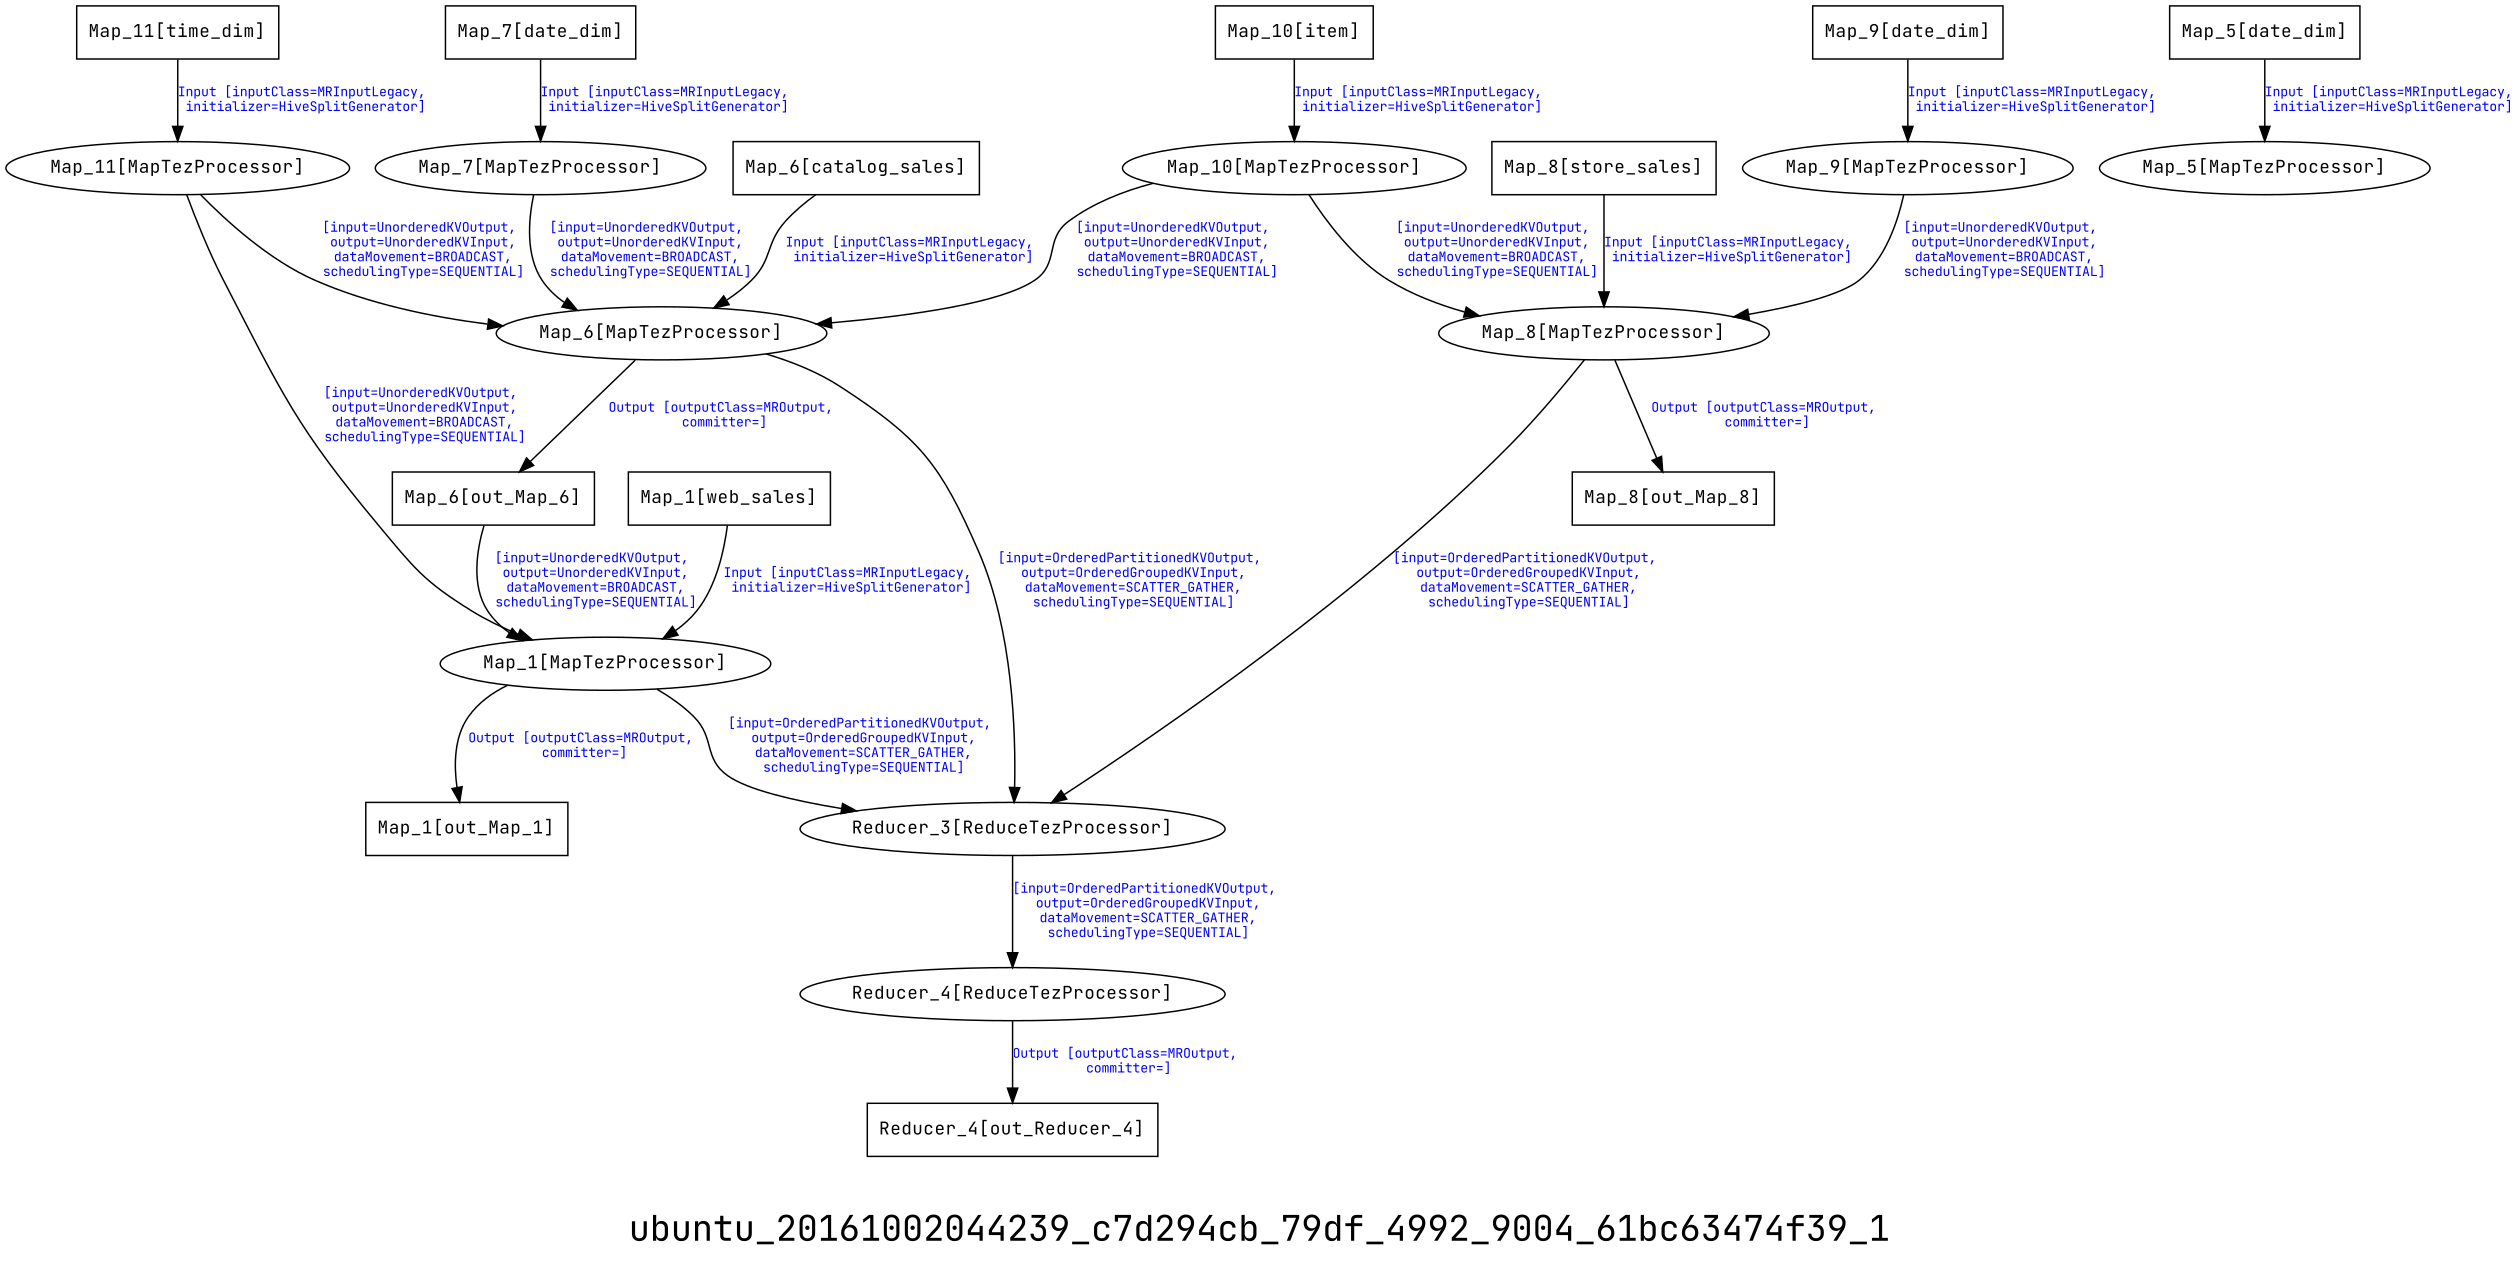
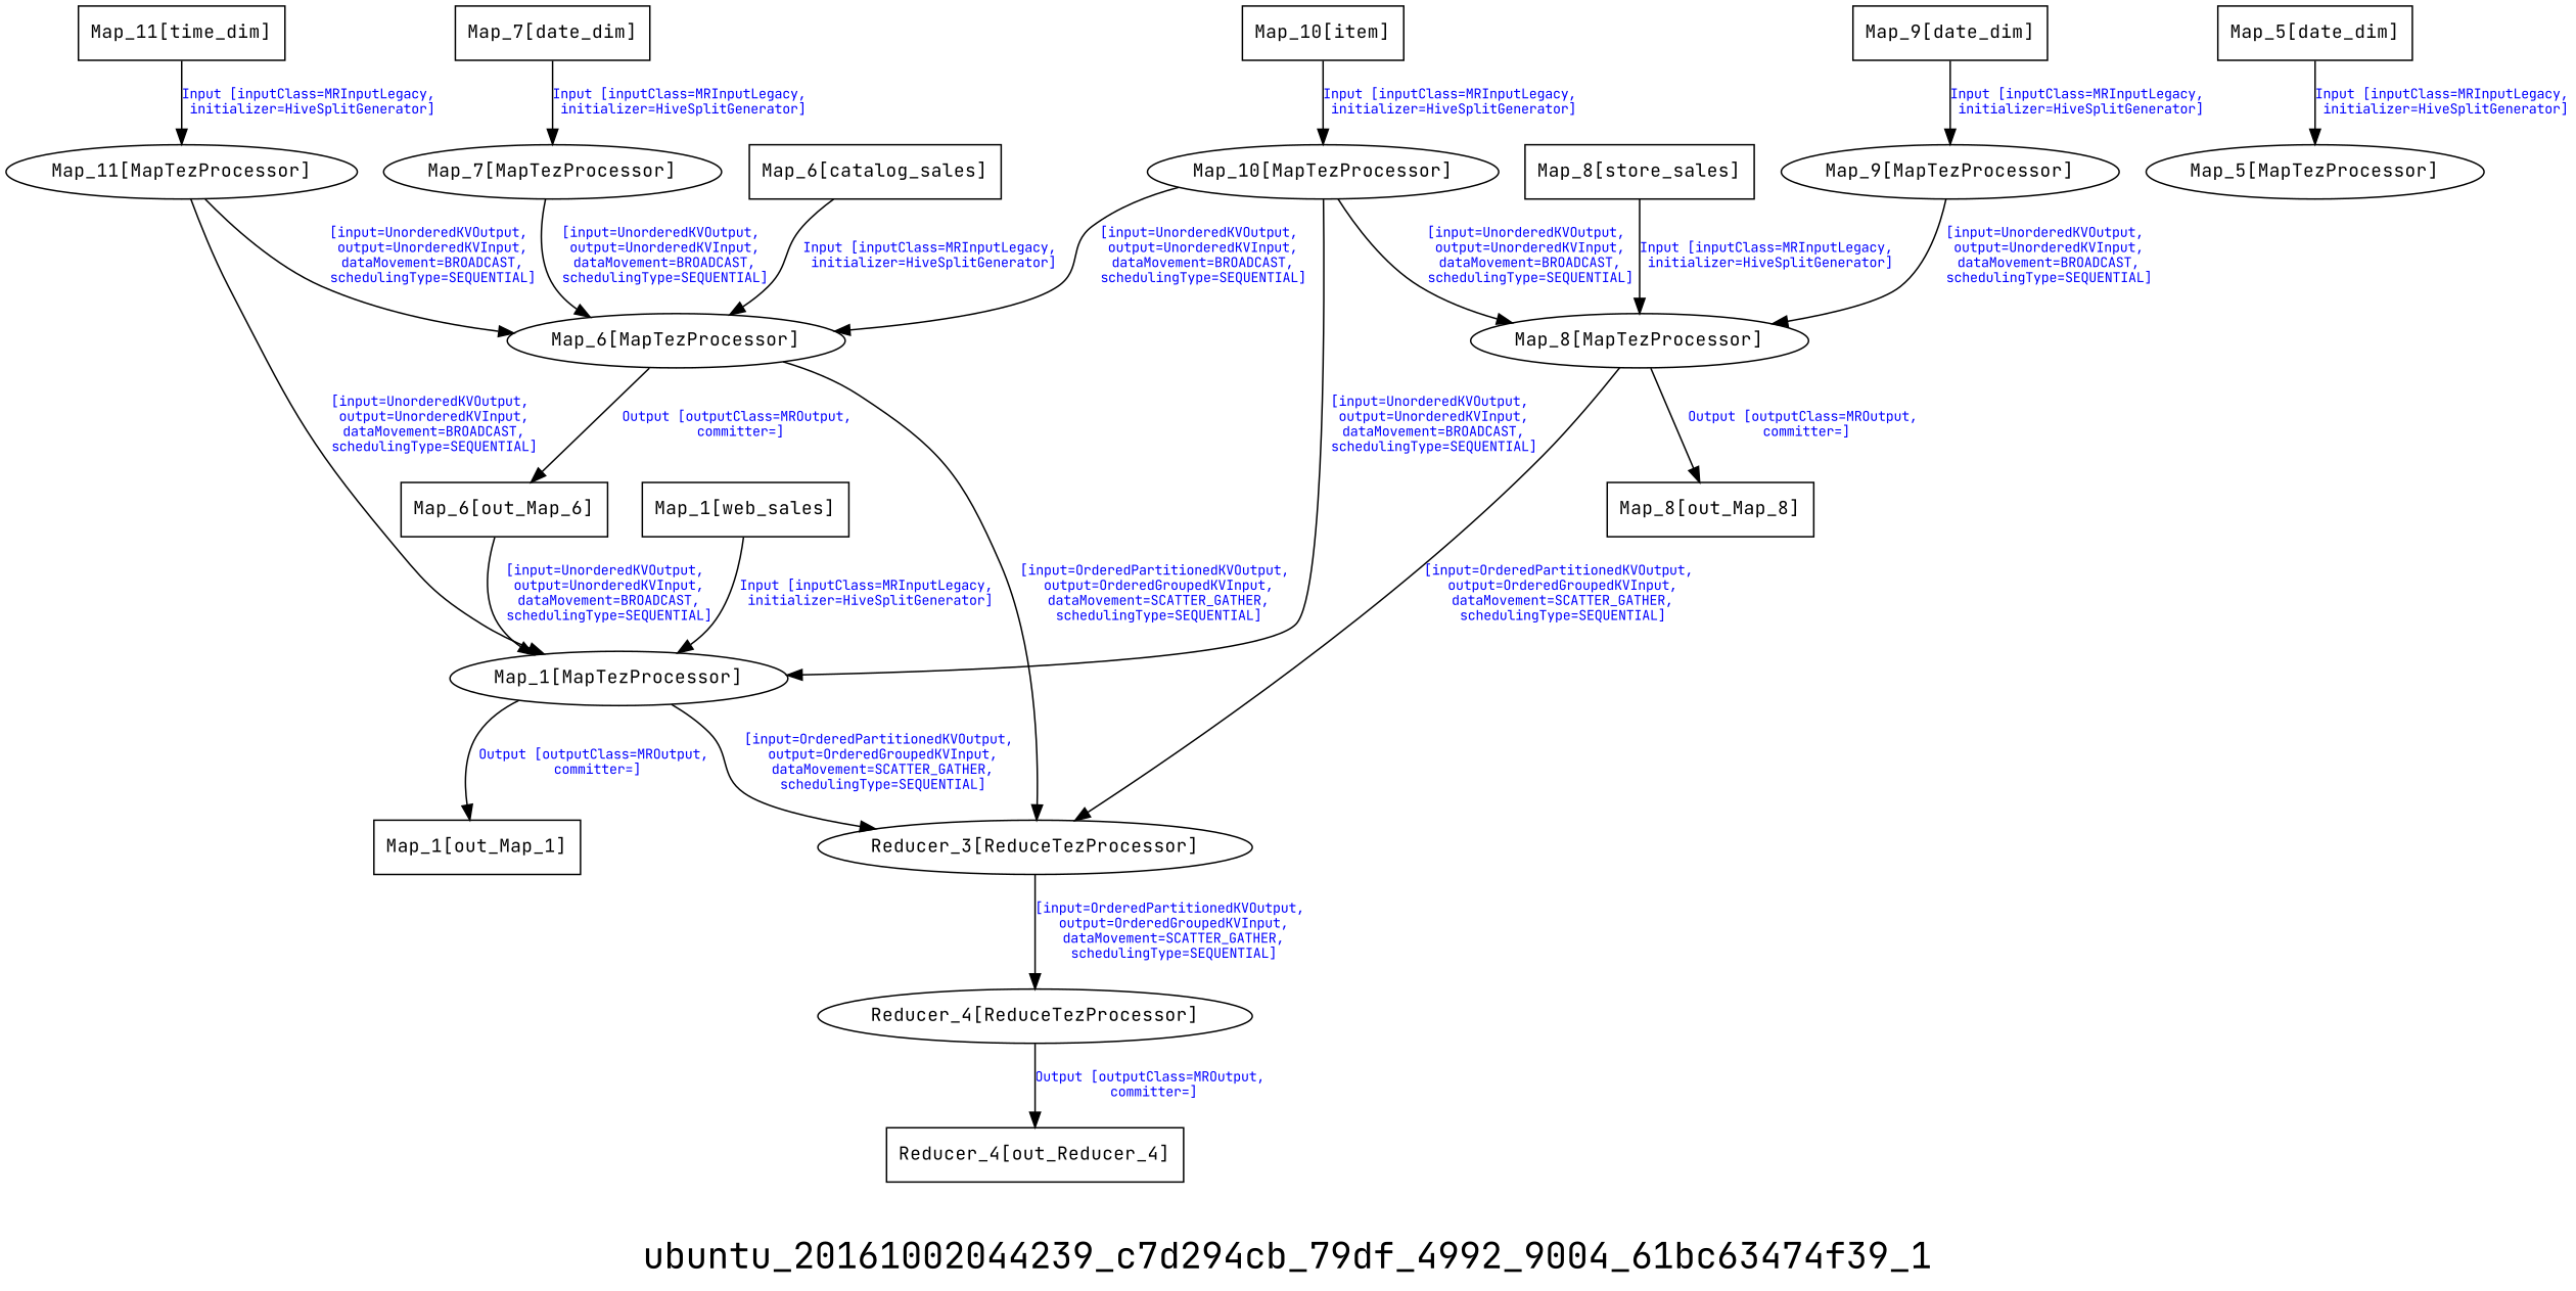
  digraph {
    fontname="JetBrains Mono"
    fontsize=24
    label=ubuntu_20161002044239_c7d294cb_79df_4992_9004_61bc63474f39_1
    node [fontname="JetBrains Mono" fontsize=12 shape=box]
    edge [fontcolor=blue fontname="JetBrains Mono" fontsize=9]
    n1 [label="Map_9[date_dim]"]
    n2 [label="Map_9[MapTezProcessor]" shape=""]
    n3 [label="Map_8[MapTezProcessor]" shape=""]
    n4 [label="Reducer_3[ReduceTezProcessor]" shape=""]
    n5 [label="Map_8[out_Map_8]"]
    n6 [label="Map_11[MapTezProcessor]" shape=""]
    n7 [label="Map_6[MapTezProcessor]" shape=""]
    n8 [label="Map_1[MapTezProcessor]" shape=""]
    n9 [label="Map_6[out_Map_6]"]
    n10 [label="Map_1[out_Map_1]"]
    n11 [label="Reducer_4[ReduceTezProcessor]" shape=""]
    n12 [label="Map_6[catalog_sales]"]
    n13 [label="Reducer_4[out_Reducer_4]"]
    n14 [label="Map_7[date_dim]"]
    n15 [label="Map_7[MapTezProcessor]" shape=""]
    n16 [label="Map_5[MapTezProcessor]" shape=""]
    n17 [label="Map_1[web_sales]"]
    n18 [label="Map_8[store_sales]"]
    n19 [label="Map_5[date_dim]"]
    n20 [label="Map_11[time_dim]"]
    n21 [label="Map_10[MapTezProcessor]" shape=""]
    n22 [label="Map_10[item]"]
    n1 -> n2 [label="Input [inputClass=MRInputLegacy,\n initializer=HiveSplitGenerator]"]
    n2 -> n3 [label="[input=UnorderedKVOutput,\n output=UnorderedKVInput,\n dataMovement=BROADCAST,\n schedulingType=SEQUENTIAL]"]
    n3 -> n4 [label="[input=OrderedPartitionedKVOutput,\n output=OrderedGroupedKVInput,\n dataMovement=SCATTER_GATHER,\n schedulingType=SEQUENTIAL]"]
    n3 -> n5 [label="Output [outputClass=MROutput,\n committer=]"]
    n4 -> n11 [label="[input=OrderedPartitionedKVOutput,\n output=OrderedGroupedKVInput,\n dataMovement=SCATTER_GATHER,\n schedulingType=SEQUENTIAL]"]
    n6 -> n7 [label="[input=UnorderedKVOutput,\n output=UnorderedKVInput,\n dataMovement=BROADCAST,\n schedulingType=SEQUENTIAL]"]
    n6 -> n8 [label="[input=UnorderedKVOutput,\n output=UnorderedKVInput,\n dataMovement=BROADCAST,\n schedulingType=SEQUENTIAL]"]
    n7 -> n4 [label="[input=OrderedPartitionedKVOutput,\n output=OrderedGroupedKVInput,\n dataMovement=SCATTER_GATHER,\n schedulingType=SEQUENTIAL]"]
    n7 -> n9 [label="Output [outputClass=MROutput,\n committer=]"]
    n8 -> n4 [label="[input=OrderedPartitionedKVOutput,\n output=OrderedGroupedKVInput,\n dataMovement=SCATTER_GATHER,\n schedulingType=SEQUENTIAL]"]
    n8 -> n10 [label="Output [outputClass=MROutput,\n committer=]"]
    n9 -> n8 [label="[input=UnorderedKVOutput,\n output=UnorderedKVInput,\n dataMovement=BROADCAST,\n schedulingType=SEQUENTIAL]"]
    n11 -> n13 [label="Output [outputClass=MROutput,\n committer=]"]
    n12 -> n7 [label="Input [inputClass=MRInputLegacy,\n initializer=HiveSplitGenerator]"]
    n14 -> n15 [label="Input [inputClass=MRInputLegacy,\n initializer=HiveSplitGenerator]"]
    n15 -> n7 [label="[input=UnorderedKVOutput,\n output=UnorderedKVInput,\n dataMovement=BROADCAST,\n schedulingType=SEQUENTIAL]"]
    n17 -> n8 [label="Input [inputClass=MRInputLegacy,\n initializer=HiveSplitGenerator]"]
    n18 -> n3 [label="Input [inputClass=MRInputLegacy,\n initializer=HiveSplitGenerator]"]
    n19 -> n16 [label="Input [inputClass=MRInputLegacy,\n initializer=HiveSplitGenerator]"]
    n20 -> n6 [label="Input [inputClass=MRInputLegacy,\n initializer=HiveSplitGenerator]"]
    n21 -> n3 [label="[input=UnorderedKVOutput,\n output=UnorderedKVInput,\n dataMovement=BROADCAST,\n schedulingType=SEQUENTIAL]"]
    n21 -> n7 [label="[input=UnorderedKVOutput,\n output=UnorderedKVInput,\n dataMovement=BROADCAST,\n schedulingType=SEQUENTIAL]"]
+   n21 -> n8 [label="[input=UnorderedKVOutput,\n output=UnorderedKVInput,\n dataMovement=BROADCAST,\n schedulingType=SEQUENTIAL]"]
    n22 -> n21 [label="Input [inputClass=MRInputLegacy,\n initializer=HiveSplitGenerator]"]
  }
